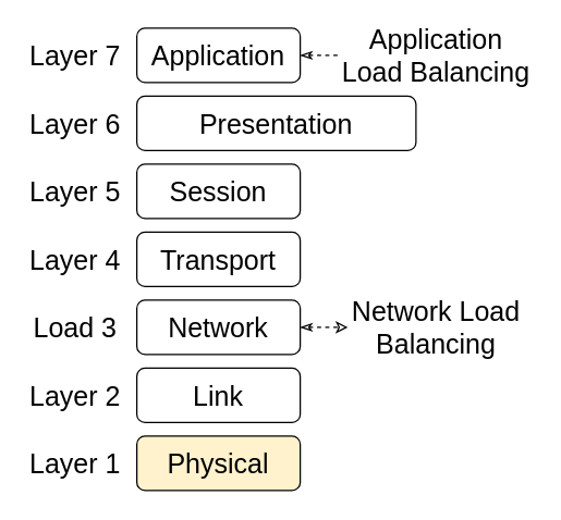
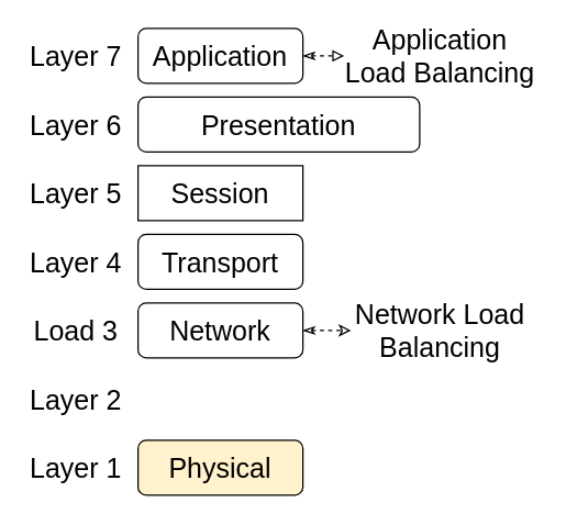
  <mxCell id="0" />
  <mxCell id="1" parent="0" />
  <mxCell id="2" value="&lt;font style=&quot;font-size: 20px;&quot;&gt;Application&lt;/font&gt;" style="rounded=1;whiteSpace=wrap;html=1;" vertex="1" parent="1"><mxGeometry x="100" y="20" width="120" height="40" as="geometry" /></mxCell>
  <mxCell id="3" value="Layer 7" style="text;html=1;strokeColor=none;fillColor=none;align=center;verticalAlign=middle;whiteSpace=wrap;rounded=0;fontSize=20;" vertex="1" parent="1"><mxGeometry x="20" y="25" width="70" height="30" as="geometry" /></mxCell>
  <mxCell id="4" value="&lt;font style=&quot;font-size: 20px;&quot;&gt;Presentation&lt;/font&gt;" style="rounded=1;whiteSpace=wrap;html=1;" vertex="1" parent="1"><mxGeometry x="100" y="70" width="205" height="40" as="geometry" /></mxCell>
  <mxCell id="5" value="Layer 6" style="text;html=1;strokeColor=none;fillColor=none;align=center;verticalAlign=middle;whiteSpace=wrap;rounded=0;fontSize=20;" vertex="1" parent="1"><mxGeometry x="20" y="75" width="70" height="30" as="geometry" /></mxCell>
- <mxCell id="6" value="&lt;font style=&quot;font-size: 20px;&quot;&gt;Session&lt;/font&gt;" style="rounded=1;whiteSpace=wrap;html=1;" vertex="1" parent="1"><mxGeometry x="100" y="120" width="120" height="40" as="geometry" /></mxCell>
+ <mxCell id="6" value="&lt;font style=&quot;font-size: 20px;&quot;&gt;Session&lt;/font&gt;" style="whiteSpace=wrap;html=1;rounded=0;" vertex="1" parent="1"><mxGeometry x="100" y="120" width="120" height="40" as="geometry" /></mxCell>
  <mxCell id="7" value="Layer 5" style="text;html=1;strokeColor=none;fillColor=none;align=center;verticalAlign=middle;whiteSpace=wrap;rounded=0;fontSize=20;" vertex="1" parent="1"><mxGeometry x="20" y="125" width="70" height="30" as="geometry" /></mxCell>
  <mxCell id="8" value="&lt;font style=&quot;font-size: 20px;&quot;&gt;Transport&lt;/font&gt;" style="rounded=1;whiteSpace=wrap;html=1;" vertex="1" parent="1"><mxGeometry x="100" y="170" width="120" height="40" as="geometry" /></mxCell>
  <mxCell id="9" value="Layer 4" style="text;html=1;strokeColor=none;fillColor=none;align=center;verticalAlign=middle;whiteSpace=wrap;rounded=0;fontSize=20;" vertex="1" parent="1"><mxGeometry x="20" y="175" width="70" height="30" as="geometry" /></mxCell>
  <mxCell id="10" value="&lt;font style=&quot;font-size: 20px;&quot;&gt;Network&lt;/font&gt;" style="rounded=1;whiteSpace=wrap;html=1;" vertex="1" parent="1"><mxGeometry x="100" y="220" width="120" height="40" as="geometry" /></mxCell>
  <mxCell id="11" value="Load 3" style="text;html=1;strokeColor=none;fillColor=none;align=center;verticalAlign=middle;whiteSpace=wrap;rounded=0;fontSize=20;" vertex="1" parent="1"><mxGeometry x="20" y="225" width="70" height="30" as="geometry" /></mxCell>
- <mxCell id="12" value="&lt;font style=&quot;font-size: 20px;&quot;&gt;Link&lt;/font&gt;" style="rounded=1;whiteSpace=wrap;html=1;" vertex="1" parent="1"><mxGeometry x="100" y="270" width="120" height="40" as="geometry" /></mxCell>
  <mxCell id="13" value="Layer 2" style="text;html=1;strokeColor=none;fillColor=none;align=center;verticalAlign=middle;whiteSpace=wrap;rounded=0;fontSize=20;" vertex="1" parent="1"><mxGeometry x="20" y="275" width="70" height="30" as="geometry" /></mxCell>
  <mxCell id="14" value="&lt;font style=&quot;font-size: 20px;&quot;&gt;Physical&lt;/font&gt;" style="rounded=1;whiteSpace=wrap;html=1;fillColor=#fff2cc;" vertex="1" parent="1"><mxGeometry x="100" y="320" width="120" height="40" as="geometry" /></mxCell>
  <mxCell id="15" value="Layer 1" style="text;html=1;strokeColor=none;fillColor=none;align=center;verticalAlign=middle;whiteSpace=wrap;rounded=0;fontSize=20;" vertex="1" parent="1"><mxGeometry x="20" y="325" width="70" height="30" as="geometry" /></mxCell>
  <mxCell id="16" value="Application Load Balancing" style="text;html=1;strokeColor=none;fillColor=none;align=center;verticalAlign=middle;whiteSpace=wrap;rounded=0;fontSize=20;" vertex="1" parent="1"><mxGeometry x="250" y="25" width="140" height="30" as="geometry" /></mxCell>
- <mxCell id="17" value="" style="endArrow=none;html=1;rounded=0;fontSize=20;entryX=0;entryY=0.5;entryDx=0;entryDy=0;exitX=1;exitY=0.5;exitDx=0;exitDy=0;startArrow=classicThin;startFill=0;endFill=0;dashed=1;" edge="1" parent="1" source="2" target="16"><mxGeometry width="50" height="50" relative="1" as="geometry"><mxPoint x="140" y="230" as="sourcePoint" /><mxPoint x="190" y="180" as="targetPoint" /></mxGeometry></mxCell>
+ <mxCell id="17" value="" style="endArrow=block;html=1;rounded=0;fontSize=20;entryX=0;entryY=0.5;entryDx=0;entryDy=0;exitX=1;exitY=0.5;exitDx=0;exitDy=0;startArrow=classicThin;startFill=0;endFill=0;dashed=1;" edge="1" parent="1" source="2" target="16"><mxGeometry width="50" height="50" relative="1" as="geometry"><mxPoint x="140" y="230" as="sourcePoint" /><mxPoint x="190" y="180" as="targetPoint" /></mxGeometry></mxCell>
  <mxCell id="18" value="Network Load Balancing" style="text;html=1;strokeColor=none;fillColor=none;align=center;verticalAlign=middle;whiteSpace=wrap;rounded=0;fontSize=20;" vertex="1" parent="1"><mxGeometry x="255" y="225" width="130" height="30" as="geometry" /></mxCell>
  <mxCell id="19" value="" style="endArrow=classic;html=1;rounded=0;fontSize=20;entryX=0;entryY=0.5;entryDx=0;entryDy=0;exitX=1;exitY=0.5;exitDx=0;exitDy=0;startArrow=classicThin;startFill=0;endFill=0;dashed=1;" edge="1" parent="1" source="10" target="18"><mxGeometry width="50" height="50" relative="1" as="geometry"><mxPoint x="230" y="50" as="sourcePoint" /><mxPoint x="280" y="50" as="targetPoint" /></mxGeometry></mxCell>
